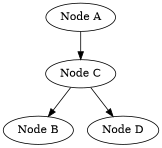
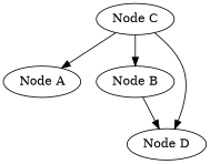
  digraph {
    n1 [label="Node A"]
    n2 [label="Node C"]
    n3 [label="Node B"]
    n4 [label="Node D"]
-   n1 -> n2
+   n2 -> n1
    n2 -> n3
    n2 -> n4
+   n3 -> n4
  }
